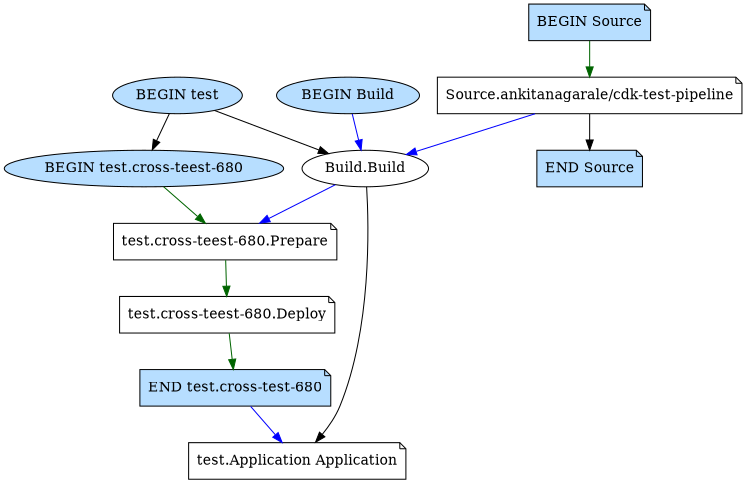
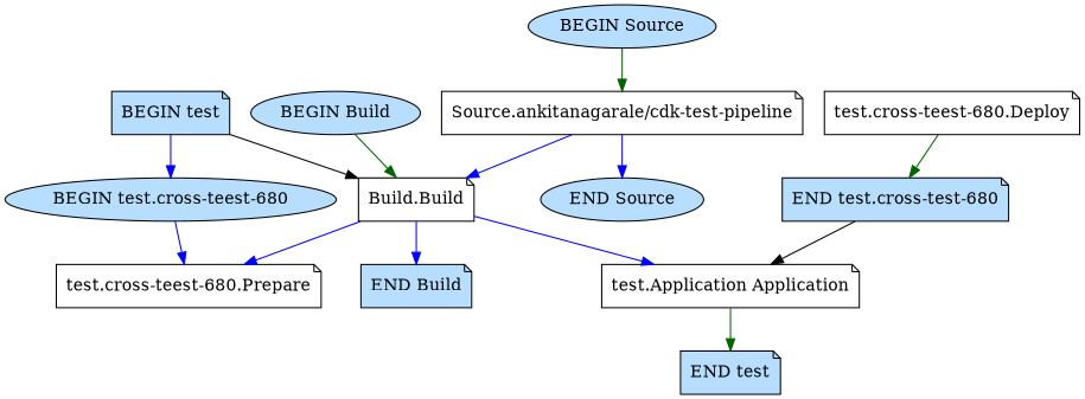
  digraph {
    node [fillcolor="#b7deff" shape=note style=filled]
    edge [color=darkgreen]
    "BEGIN Build" [shape=ellipse]
-   "Build.Build" [shape=ellipse fillcolor="" style=""]
+   "Build.Build" [fillcolor="" style=""]
+   "END Build"
    "test.cross-teest-680.Prepare" [fillcolor="" style=""]
    n5 [label="test.Application Application" fillcolor="" style=""]
-   "BEGIN test" [shape=ellipse]
+   "BEGIN test"
    "BEGIN test.cross-teest-680" [shape=ellipse]
    "test.cross-teest-680.Deploy" [fillcolor="" style=""]
+   "END test"
    "Source.ankitanagarale/cdk-test-pipeline" [fillcolor="" style=""]
-   "END Source"
+   "END Source" [shape=ellipse]
    n12 [label="END test.cross-test-680"]
-   "BEGIN Source"
-   "BEGIN Build" -> "Build.Build" [color=blue]
+   "BEGIN Source" [shape=ellipse]
+   "BEGIN Build" -> "Build.Build"
+   "Build.Build" -> "END Build" [color=blue]
    "Build.Build" -> "test.cross-teest-680.Prepare" [color=blue]
-   "Build.Build" -> n5 [color=black]
-   "test.cross-teest-680.Prepare" -> "test.cross-teest-680.Deploy"
+   "Build.Build" -> n5 [color=blue]
+   n5 -> "END test"
    "BEGIN test" -> "Build.Build" [color=black]
-   "BEGIN test" -> "BEGIN test.cross-teest-680" [color=black]
-   "BEGIN test.cross-teest-680" -> "test.cross-teest-680.Prepare"
+   "BEGIN test" -> "BEGIN test.cross-teest-680" [color=blue]
+   "BEGIN test.cross-teest-680" -> "test.cross-teest-680.Prepare" [color=blue]
    "test.cross-teest-680.Deploy" -> n12
    "Source.ankitanagarale/cdk-test-pipeline" -> "Build.Build" [color=blue]
-   "Source.ankitanagarale/cdk-test-pipeline" -> "END Source" [color=black]
-   n12 -> n5 [color=blue]
+   "Source.ankitanagarale/cdk-test-pipeline" -> "END Source" [color=blue]
+   n12 -> n5 [color=black]
    "BEGIN Source" -> "Source.ankitanagarale/cdk-test-pipeline"
  }
